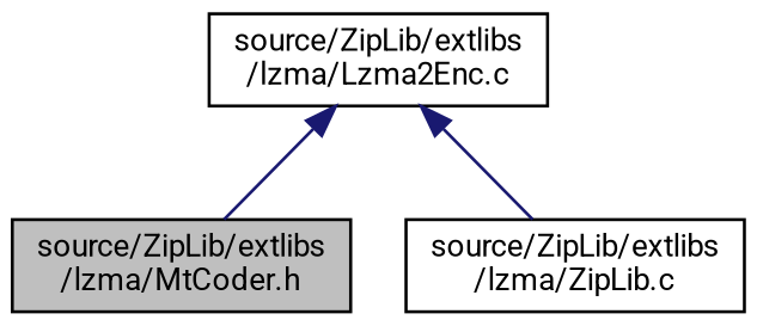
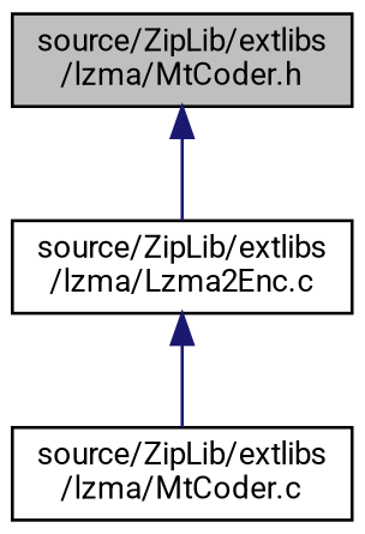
  digraph {
    fontname=Roboto
    node [color=black fillcolor=white fontname=Roboto fontsize=10 shape=record style=filled]
    edge [color=midnightblue dir=back fontname=Roboto fontsize=10 labelfontname=Helvetica labelfontsize=10 style=solid]
    n1 [fillcolor=grey75 fontcolor=black height=0.2 label="source/ZipLib/extlibs\l/lzma/MtCoder.h" width=0.4]
    n2 [height=0.2 label="source/ZipLib/extlibs\l/lzma/Lzma2Enc.c" width=0.4]
-   n3 [height=0.2 label="source/ZipLib/extlibs\l/lzma/ZipLib.c" width=0.4]
-   n2 -> n1
+   n3 [height=0.2 label="source/ZipLib/extlibs\l/lzma/MtCoder.c" width=0.4]
+   n1 -> n2
    n2 -> n3
  }
